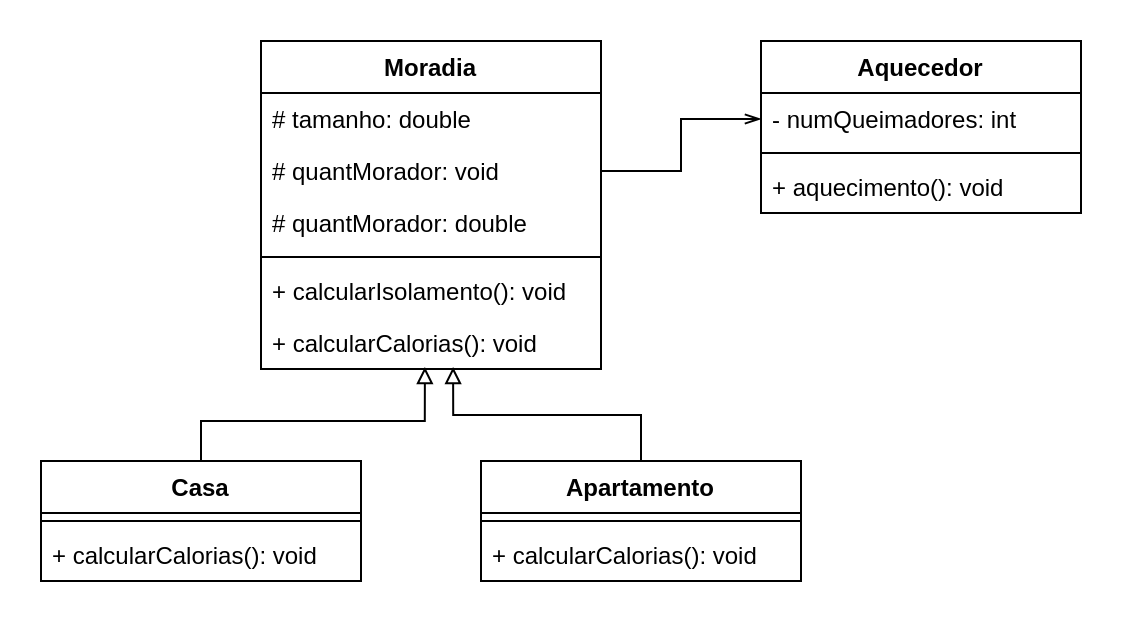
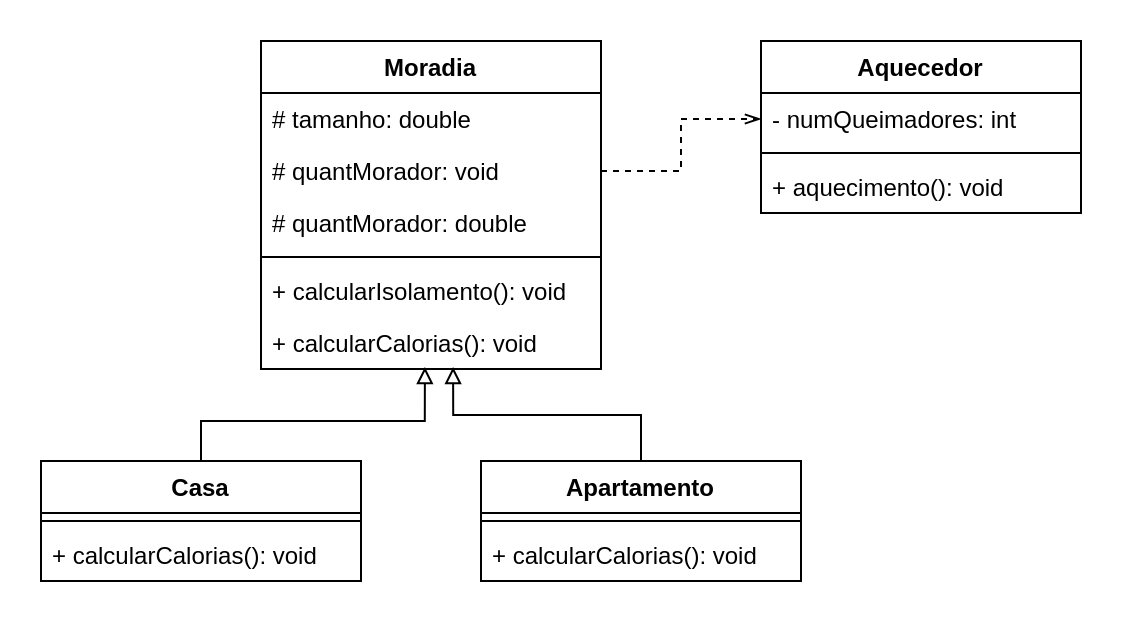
  <mxCell id="0" />
  <mxCell id="1" parent="0" />
  <mxCell id="2" value="Aquecedor" style="swimlane;fontStyle=1;align=center;verticalAlign=top;childLayout=stackLayout;horizontal=1;startSize=26;horizontalStack=0;resizeParent=1;resizeParentMax=0;resizeLast=0;collapsible=1;marginBottom=0;" vertex="1" parent="1"><mxGeometry x="380" y="20" width="160" height="86" as="geometry" /></mxCell>
  <mxCell id="3" value="- numQueimadores: int" style="text;strokeColor=none;fillColor=none;align=left;verticalAlign=top;spacingLeft=4;spacingRight=4;overflow=hidden;rotatable=0;points=[[0,0.5],[1,0.5]];portConstraint=eastwest;" vertex="1" parent="2"><mxGeometry y="26" width="160" height="26" as="geometry" /></mxCell>
  <mxCell id="4" value="" style="line;strokeWidth=1;fillColor=none;align=left;verticalAlign=middle;spacingTop=-1;spacingLeft=3;spacingRight=3;rotatable=0;labelPosition=right;points=[];portConstraint=eastwest;" vertex="1" parent="2"><mxGeometry y="52" width="160" height="8" as="geometry" /></mxCell>
  <mxCell id="5" value="+ aquecimento(): void" style="text;strokeColor=none;fillColor=none;align=left;verticalAlign=top;spacingLeft=4;spacingRight=4;overflow=hidden;rotatable=0;points=[[0,0.5],[1,0.5]];portConstraint=eastwest;" vertex="1" parent="2"><mxGeometry y="60" width="160" height="26" as="geometry" /></mxCell>
  <mxCell id="6" style="edgeStyle=orthogonalEdgeStyle;rounded=0;orthogonalLoop=1;jettySize=auto;html=1;exitX=0.5;exitY=0;exitDx=0;exitDy=0;entryX=0.482;entryY=0.962;entryDx=0;entryDy=0;entryPerimeter=0;endArrow=block;endFill=0;" edge="1" parent="1" source="7" target="20"><mxGeometry relative="1" as="geometry"><Array as="points"><mxPoint x="100" y="210" /><mxPoint x="212" y="210" /></Array></mxGeometry></mxCell>
  <mxCell id="7" value="Casa" style="swimlane;fontStyle=1;align=center;verticalAlign=top;childLayout=stackLayout;horizontal=1;startSize=26;horizontalStack=0;resizeParent=1;resizeParentMax=0;resizeLast=0;collapsible=1;marginBottom=0;" vertex="1" parent="1"><mxGeometry x="20" y="230" width="160" height="60" as="geometry" /></mxCell>
  <mxCell id="8" value="" style="line;strokeWidth=1;fillColor=none;align=left;verticalAlign=middle;spacingTop=-1;spacingLeft=3;spacingRight=3;rotatable=0;labelPosition=right;points=[];portConstraint=eastwest;" vertex="1" parent="7"><mxGeometry y="26" width="160" height="8" as="geometry" /></mxCell>
  <mxCell id="9" value="+ calcularCalorias(): void" style="text;strokeColor=none;fillColor=none;align=left;verticalAlign=top;spacingLeft=4;spacingRight=4;overflow=hidden;rotatable=0;points=[[0,0.5],[1,0.5]];portConstraint=eastwest;" vertex="1" parent="7"><mxGeometry y="34" width="160" height="26" as="geometry" /></mxCell>
  <mxCell id="10" style="edgeStyle=orthogonalEdgeStyle;rounded=0;orthogonalLoop=1;jettySize=auto;html=1;exitX=0.5;exitY=0;exitDx=0;exitDy=0;entryX=0.565;entryY=0.962;entryDx=0;entryDy=0;entryPerimeter=0;endArrow=block;endFill=0;" edge="1" parent="1" source="11" target="20"><mxGeometry relative="1" as="geometry" /></mxCell>
  <mxCell id="11" value="Apartamento" style="swimlane;fontStyle=1;align=center;verticalAlign=top;childLayout=stackLayout;horizontal=1;startSize=26;horizontalStack=0;resizeParent=1;resizeParentMax=0;resizeLast=0;collapsible=1;marginBottom=0;" vertex="1" parent="1"><mxGeometry x="240" y="230" width="160" height="60" as="geometry" /></mxCell>
  <mxCell id="12" value="" style="line;strokeWidth=1;fillColor=none;align=left;verticalAlign=middle;spacingTop=-1;spacingLeft=3;spacingRight=3;rotatable=0;labelPosition=right;points=[];portConstraint=eastwest;" vertex="1" parent="11"><mxGeometry y="26" width="160" height="8" as="geometry" /></mxCell>
  <mxCell id="13" value="+ calcularCalorias(): void" style="text;strokeColor=none;fillColor=none;align=left;verticalAlign=top;spacingLeft=4;spacingRight=4;overflow=hidden;rotatable=0;points=[[0,0.5],[1,0.5]];portConstraint=eastwest;" vertex="1" parent="11"><mxGeometry y="34" width="160" height="26" as="geometry" /></mxCell>
  <mxCell id="14" value="Moradia" style="swimlane;fontStyle=1;align=center;verticalAlign=top;childLayout=stackLayout;horizontal=1;startSize=26;horizontalStack=0;resizeParent=1;resizeParentMax=0;resizeLast=0;collapsible=1;marginBottom=0;" vertex="1" parent="1"><mxGeometry x="130" y="20" width="170" height="164" as="geometry" /></mxCell>
  <mxCell id="15" value="# tamanho: double" style="text;strokeColor=none;fillColor=none;align=left;verticalAlign=top;spacingLeft=4;spacingRight=4;overflow=hidden;rotatable=0;points=[[0,0.5],[1,0.5]];portConstraint=eastwest;" vertex="1" parent="14"><mxGeometry y="26" width="170" height="26" as="geometry" /></mxCell>
  <mxCell id="16" value="# quantMorador: void" style="text;strokeColor=none;fillColor=none;align=left;verticalAlign=top;spacingLeft=4;spacingRight=4;overflow=hidden;rotatable=0;points=[[0,0.5],[1,0.5]];portConstraint=eastwest;" vertex="1" parent="14"><mxGeometry y="52" width="170" height="26" as="geometry" /></mxCell>
  <mxCell id="17" value="# quantMorador: double" style="text;strokeColor=none;fillColor=none;align=left;verticalAlign=top;spacingLeft=4;spacingRight=4;overflow=hidden;rotatable=0;points=[[0,0.5],[1,0.5]];portConstraint=eastwest;" vertex="1" parent="14"><mxGeometry y="78" width="170" height="26" as="geometry" /></mxCell>
  <mxCell id="18" value="" style="line;strokeWidth=1;fillColor=none;align=left;verticalAlign=middle;spacingTop=-1;spacingLeft=3;spacingRight=3;rotatable=0;labelPosition=right;points=[];portConstraint=eastwest;" vertex="1" parent="14"><mxGeometry y="104" width="170" height="8" as="geometry" /></mxCell>
  <mxCell id="19" value="+ calcularIsolamento(): void" style="text;strokeColor=none;fillColor=none;align=left;verticalAlign=top;spacingLeft=4;spacingRight=4;overflow=hidden;rotatable=0;points=[[0,0.5],[1,0.5]];portConstraint=eastwest;" vertex="1" parent="14"><mxGeometry y="112" width="170" height="26" as="geometry" /></mxCell>
  <mxCell id="20" value="+ calcularCalorias(): void" style="text;strokeColor=none;fillColor=none;align=left;verticalAlign=top;spacingLeft=4;spacingRight=4;overflow=hidden;rotatable=0;points=[[0,0.5],[1,0.5]];portConstraint=eastwest;" vertex="1" parent="14"><mxGeometry y="138" width="170" height="26" as="geometry" /></mxCell>
- <mxCell id="21" style="edgeStyle=orthogonalEdgeStyle;rounded=0;orthogonalLoop=1;jettySize=auto;html=1;exitX=1;exitY=0.5;exitDx=0;exitDy=0;entryX=0;entryY=0.5;entryDx=0;entryDy=0;endArrow=openThin;endFill=0;" edge="1" parent="1" source="16" target="3"><mxGeometry relative="1" as="geometry" /></mxCell>
+ <mxCell id="21" style="edgeStyle=orthogonalEdgeStyle;rounded=0;orthogonalLoop=1;jettySize=auto;html=1;exitX=1;exitY=0.5;exitDx=0;exitDy=0;entryX=0;entryY=0.5;entryDx=0;entryDy=0;endArrow=openThin;endFill=0;dashed=1;" edge="1" parent="1" source="16" target="3"><mxGeometry relative="1" as="geometry" /></mxCell>
